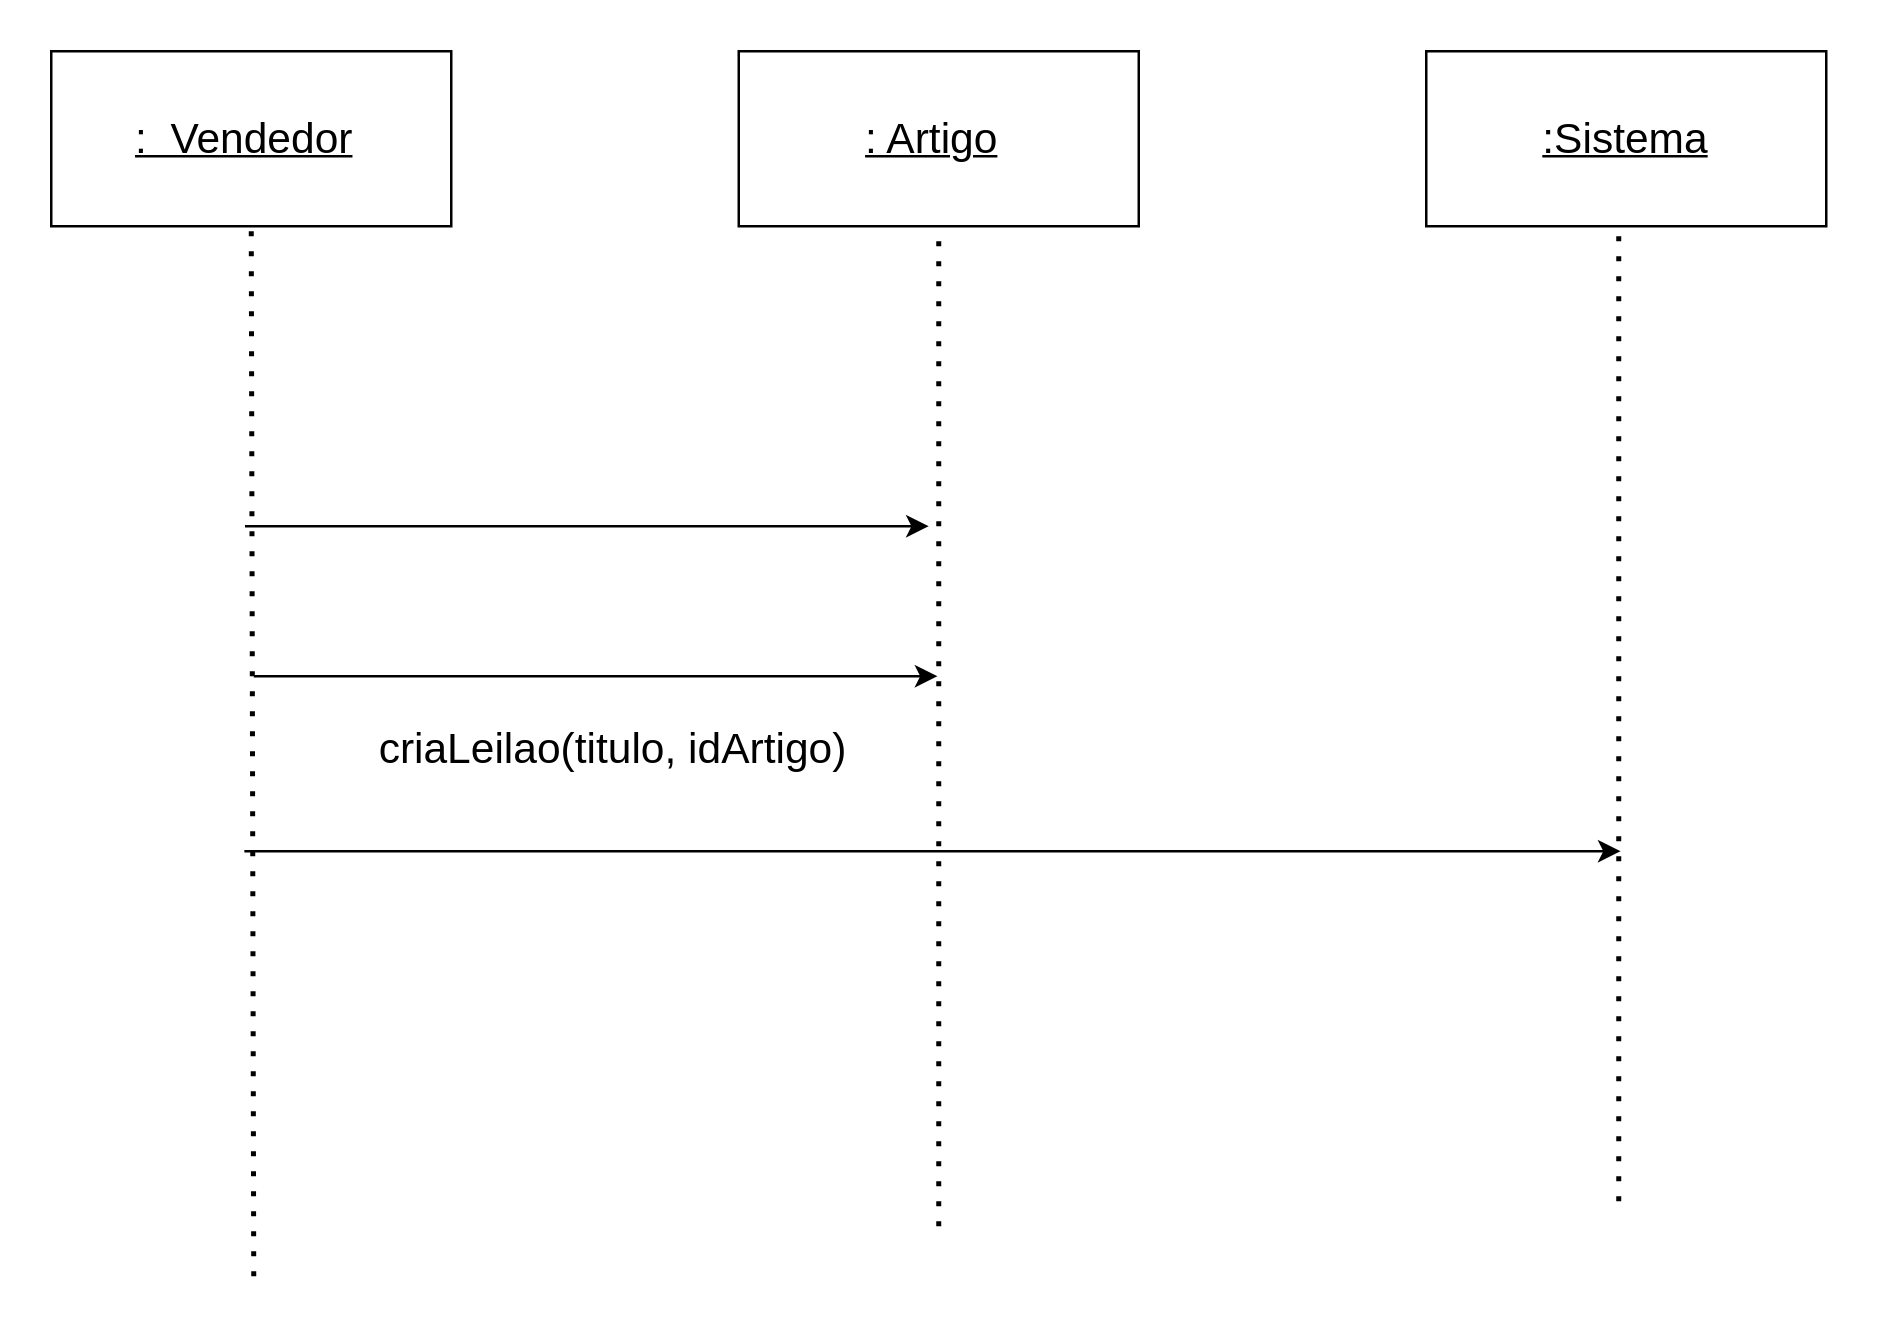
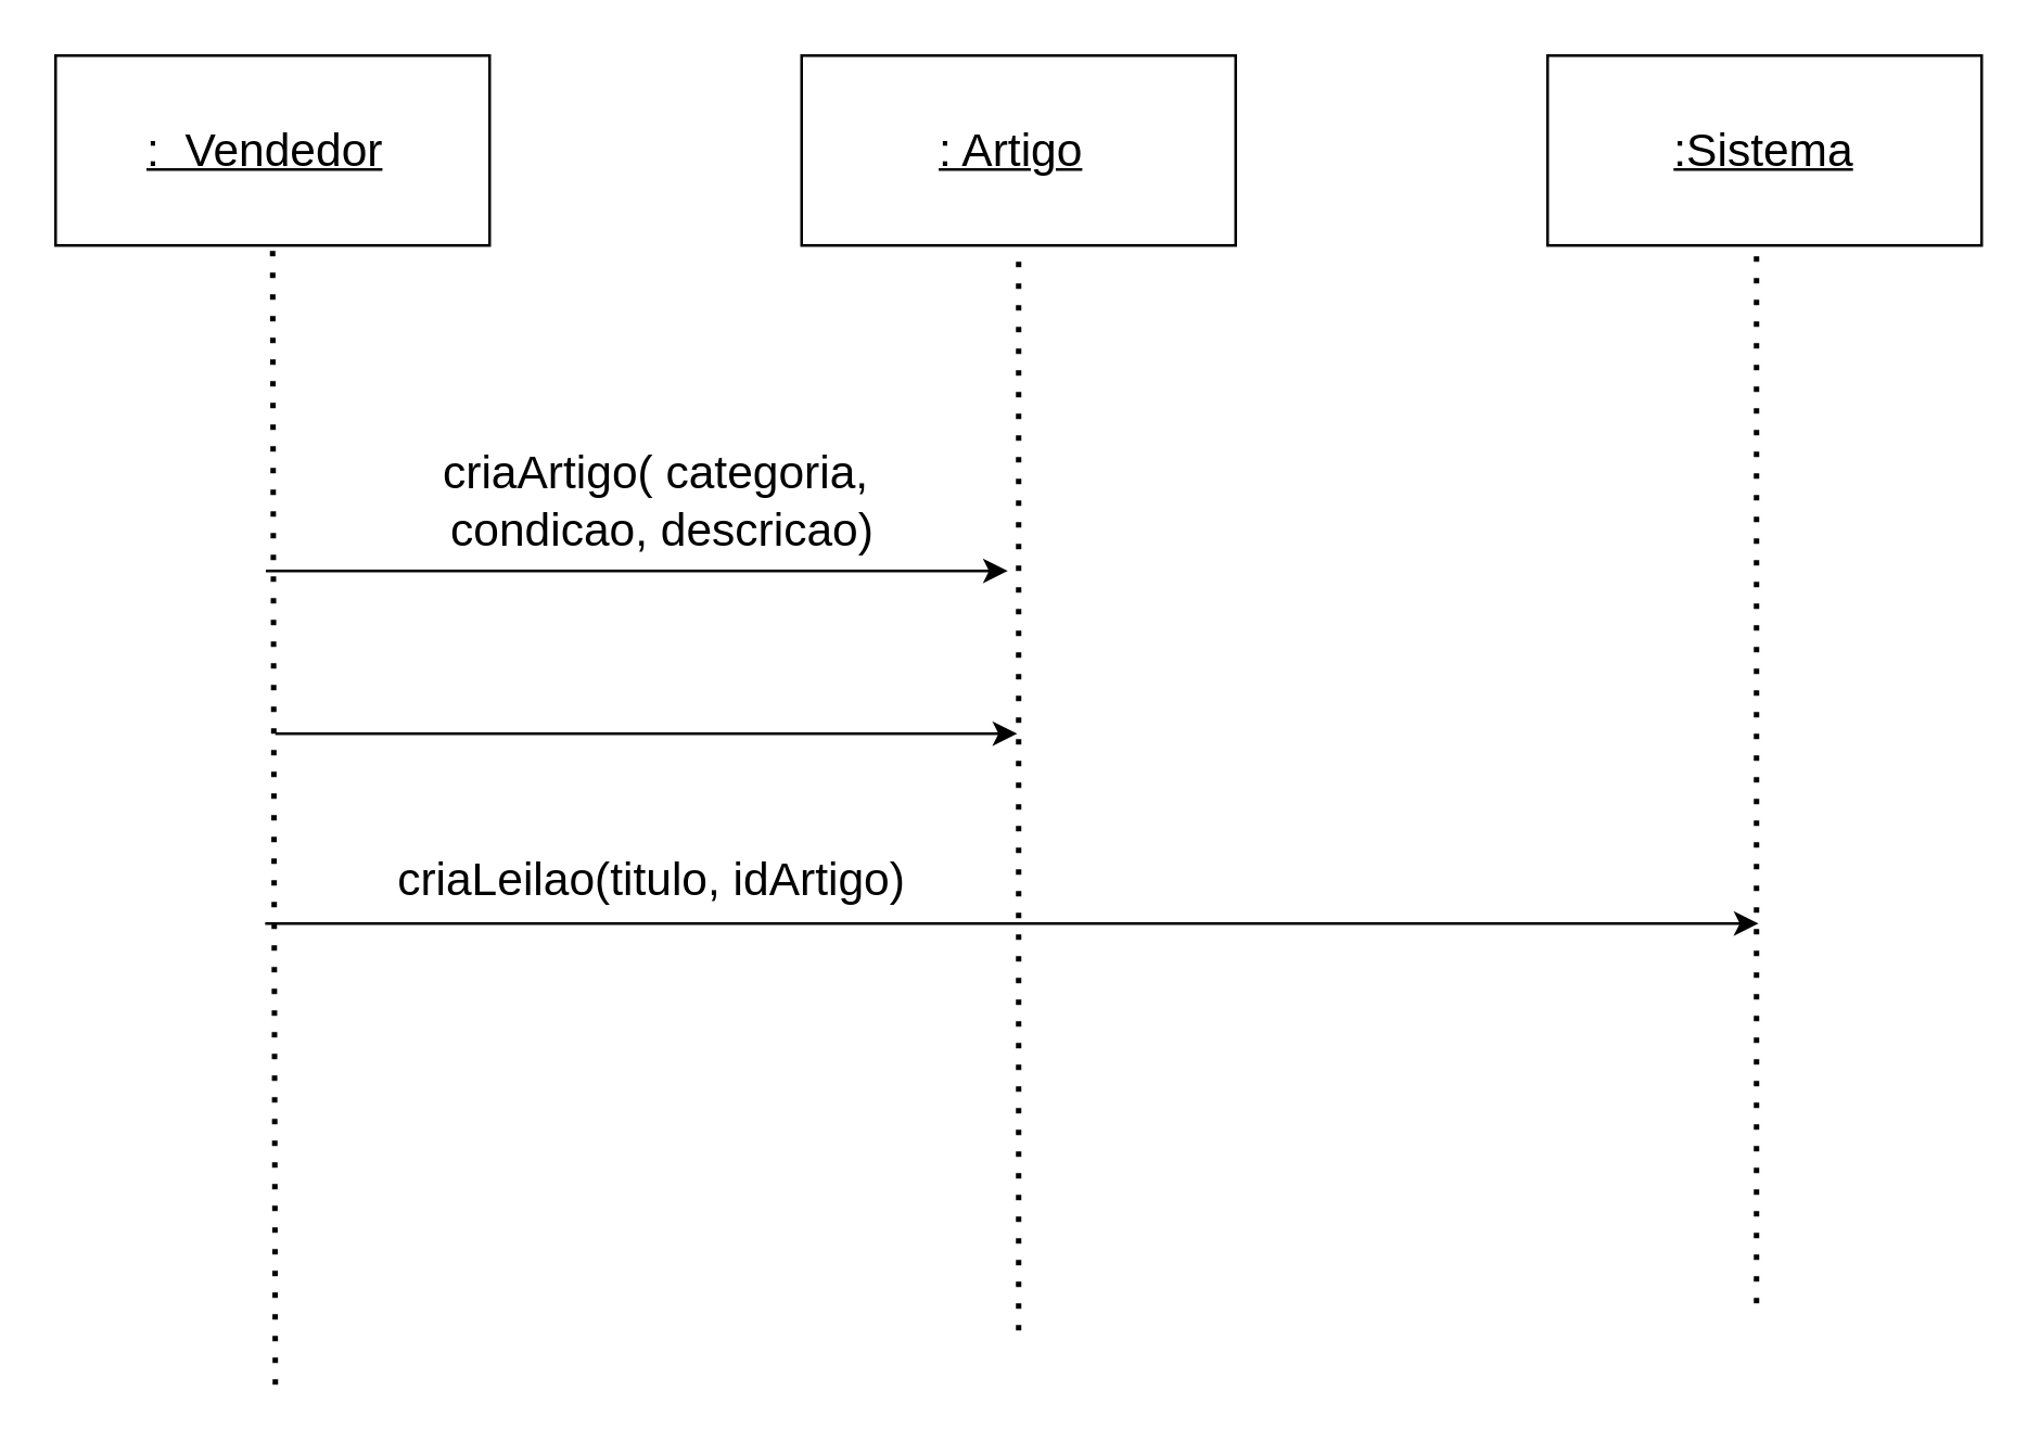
  <mxCell id="0" />
  <mxCell id="1" parent="0" />
  <mxCell id="2" value="" style="rounded=0;whiteSpace=wrap;html=1;" parent="1" vertex="1"><mxGeometry x="20" y="20" width="160" height="70" as="geometry" /></mxCell>
  <mxCell id="3" value="&lt;u&gt;&lt;font style=&quot;font-size: 17px;&quot;&gt;:&amp;nbsp; Vendedor&lt;/font&gt;&lt;/u&gt;" style="text;html=1;strokeColor=none;fillColor=none;align=center;verticalAlign=middle;whiteSpace=wrap;rounded=0;" parent="1" vertex="1"><mxGeometry x="30" y="31.25" width="135" height="48.75" as="geometry" /></mxCell>
  <mxCell id="4" value="" style="endArrow=none;dashed=1;html=1;dashPattern=1 3;strokeWidth=2;rounded=0;" parent="1" edge="1"><mxGeometry width="50" height="50" relative="1" as="geometry"><mxPoint x="101" y="510" as="sourcePoint" /><mxPoint x="100" y="90" as="targetPoint" /></mxGeometry></mxCell>
  <mxCell id="5" value="" style="endArrow=none;dashed=1;html=1;dashPattern=1 3;strokeWidth=2;rounded=0;entryX=0.55;entryY=0.986;entryDx=0;entryDy=0;entryPerimeter=0;" parent="1" edge="1"><mxGeometry width="50" height="50" relative="1" as="geometry"><mxPoint x="647" y="480" as="sourcePoint" /><mxPoint x="647" y="89.02" as="targetPoint" /></mxGeometry></mxCell>
  <mxCell id="6" value="" style="endArrow=classic;html=1;rounded=0;" parent="1" edge="1"><mxGeometry width="50" height="50" relative="1" as="geometry"><mxPoint x="97.5" y="210" as="sourcePoint" /><mxPoint x="371" y="210" as="targetPoint" /></mxGeometry></mxCell>
- <mxCell id="7" value="&lt;span style=&quot;font-size: 17px;&quot;&gt;criaLeilao(titulo, idArtigo)&lt;/span&gt;" style="text;html=1;strokeColor=none;fillColor=none;align=center;verticalAlign=middle;whiteSpace=wrap;rounded=0;fontStyle=0" parent="1" vertex="1"><mxGeometry x="115" y="285" width="260" height="30" as="geometry" /></mxCell>
+ <mxCell id="7" value="&lt;span style=&quot;font-size: 17px;&quot;&gt;criaLeilao(titulo, idArtigo)&lt;/span&gt;" style="text;html=1;strokeColor=none;fillColor=none;align=center;verticalAlign=middle;whiteSpace=wrap;rounded=0;fontStyle=0" parent="1" vertex="1"><mxGeometry x="110" y="310" width="260" height="30" as="geometry" /></mxCell>
  <mxCell id="8" value="" style="rounded=0;whiteSpace=wrap;html=1;" parent="1" vertex="1"><mxGeometry x="570" y="20" width="160" height="70" as="geometry" /></mxCell>
  <mxCell id="9" value="&lt;u&gt;&lt;font style=&quot;font-size: 17px;&quot;&gt;:Sistema&lt;/font&gt;&lt;/u&gt;" style="text;html=1;strokeColor=none;fillColor=none;align=center;verticalAlign=middle;whiteSpace=wrap;rounded=0;" parent="1" vertex="1"><mxGeometry x="605" y="31.25" width="90" height="48.75" as="geometry" /></mxCell>
  <mxCell id="10" value="" style="rounded=0;whiteSpace=wrap;html=1;" parent="1" vertex="1"><mxGeometry x="295" y="20" width="160" height="70" as="geometry" /></mxCell>
  <mxCell id="11" value="&lt;u&gt;&lt;font style=&quot;font-size: 17px;&quot;&gt;: Artigo&lt;/font&gt;&lt;/u&gt;" style="text;html=1;strokeColor=none;fillColor=none;align=center;verticalAlign=middle;whiteSpace=wrap;rounded=0;" parent="1" vertex="1"><mxGeometry x="305" y="31.25" width="135" height="48.75" as="geometry" /></mxCell>
  <mxCell id="12" value="" style="endArrow=none;dashed=1;html=1;dashPattern=1 3;strokeWidth=2;rounded=0;entryX=0.55;entryY=0.986;entryDx=0;entryDy=0;entryPerimeter=0;" parent="1" edge="1"><mxGeometry width="50" height="50" relative="1" as="geometry"><mxPoint x="375" y="490" as="sourcePoint" /><mxPoint x="375" y="90" as="targetPoint" /></mxGeometry></mxCell>
  <mxCell id="13" value="" style="endArrow=classic;html=1;rounded=0;" parent="1" edge="1"><mxGeometry width="50" height="50" relative="1" as="geometry"><mxPoint x="97.25" y="340" as="sourcePoint" /><mxPoint x="647.75" y="340" as="targetPoint" /></mxGeometry></mxCell>
  <mxCell id="14" value="" style="endArrow=classic;html=1;rounded=0;startArrow=none;" parent="1" edge="1"><mxGeometry width="50" height="50" relative="1" as="geometry"><mxPoint x="101" y="270" as="sourcePoint" /><mxPoint x="374.5" y="270" as="targetPoint" /></mxGeometry></mxCell>
+ <mxCell id="15" value="&lt;span style=&quot;font-size: 17px;&quot;&gt;criaArtigo( categoria,&amp;nbsp; condicao, descricao)&lt;/span&gt;" style="text;html=1;strokeColor=none;fillColor=none;align=center;verticalAlign=middle;whiteSpace=wrap;rounded=0;fontStyle=0" parent="1" vertex="1"><mxGeometry x="151" y="170" width="186" height="30" as="geometry" /></mxCell>
